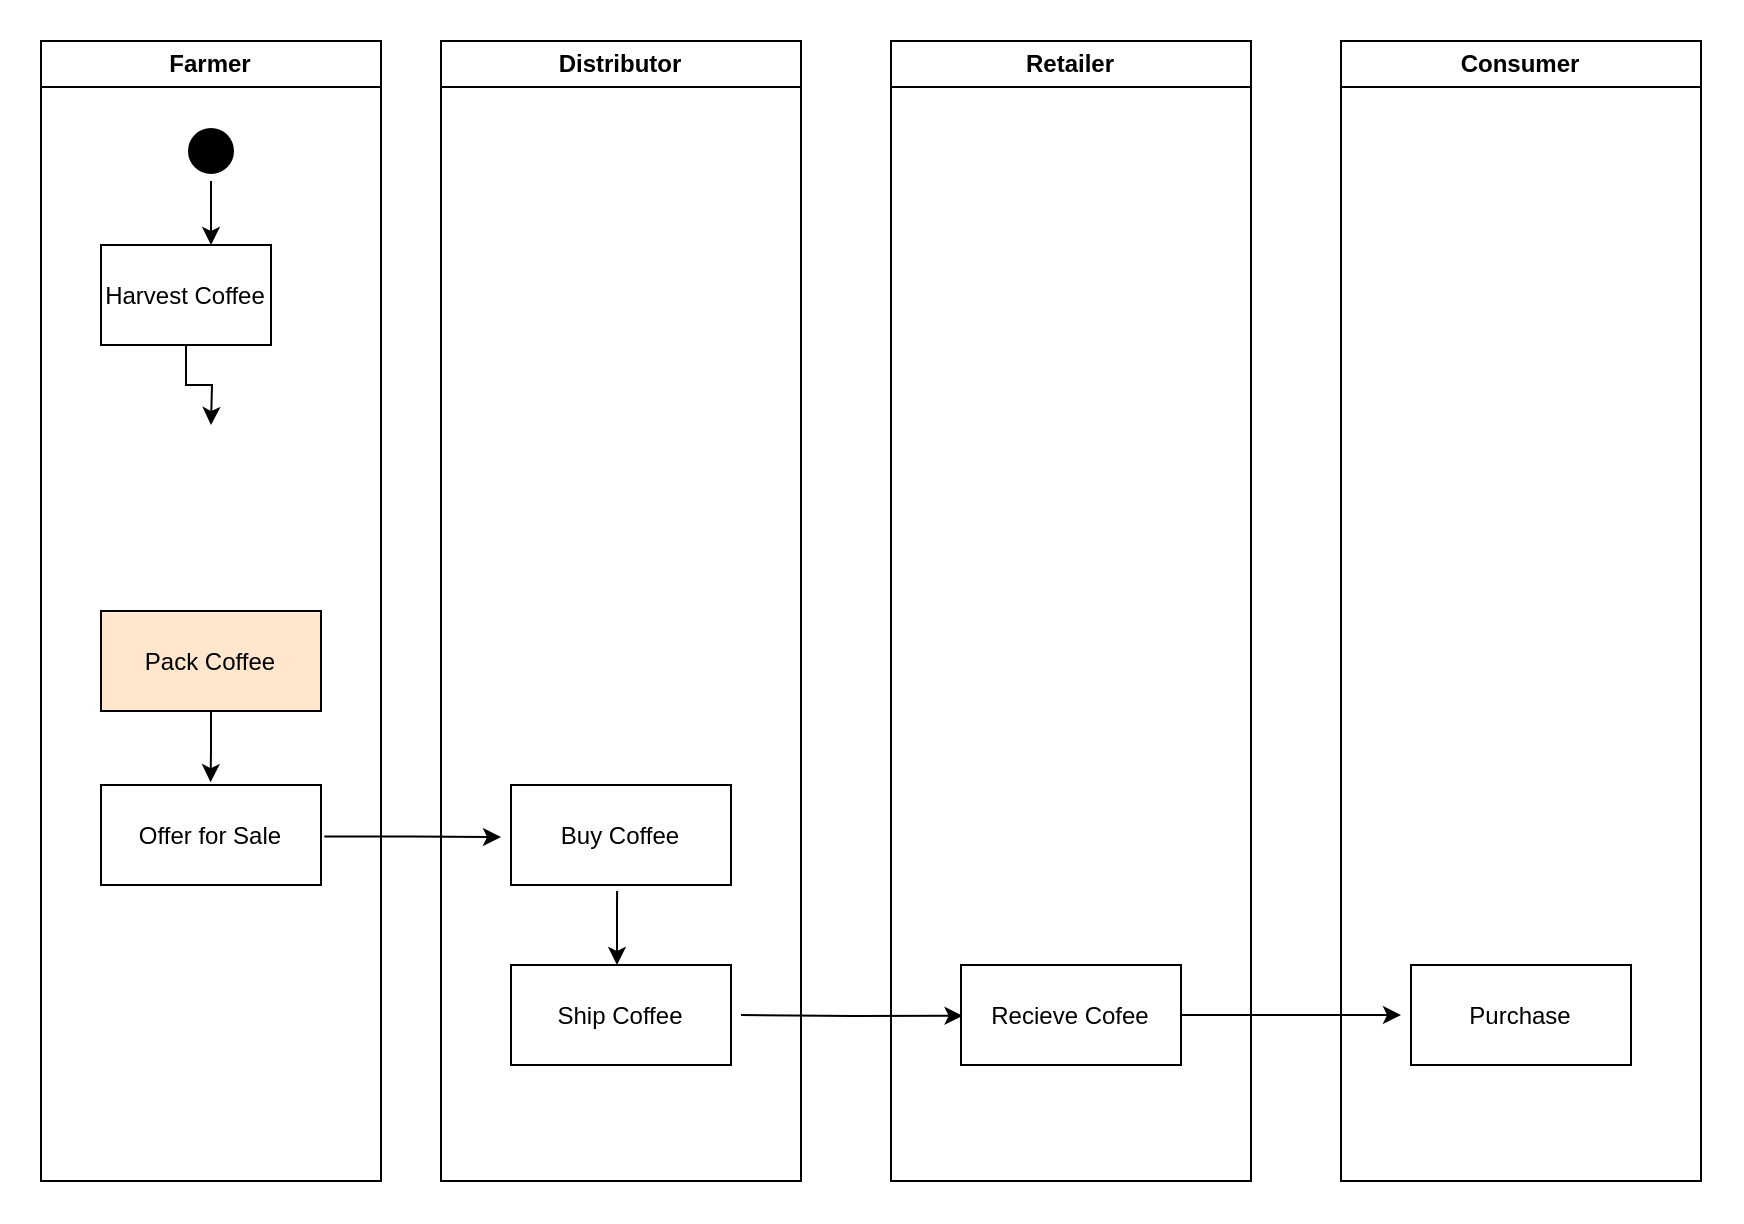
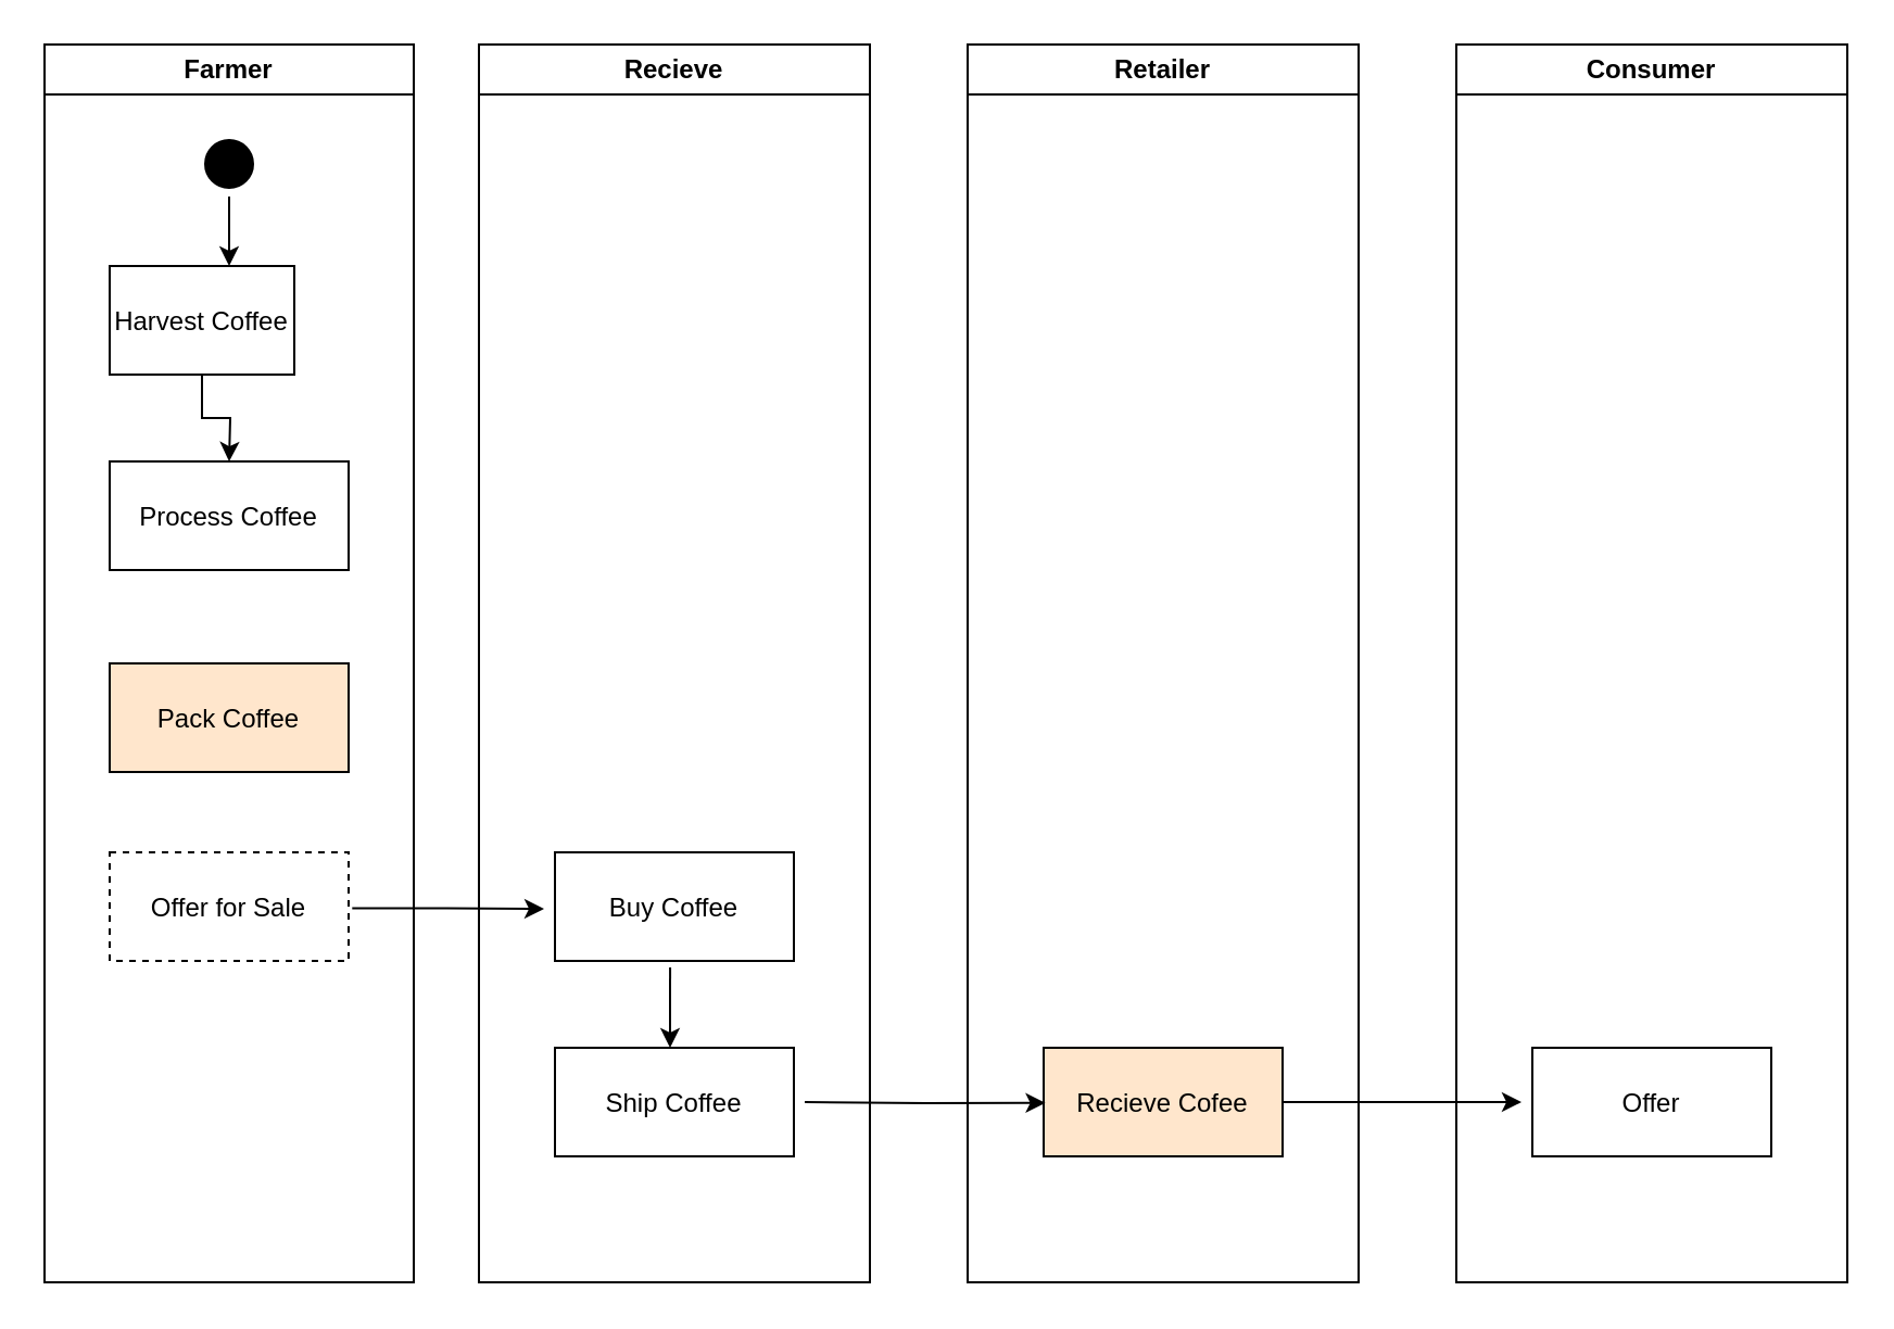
  <mxCell id="0" />
  <mxCell id="1" parent="0" />
  <mxCell id="2" value="Farmer" style="swimlane;whiteSpace=wrap" parent="1" vertex="1"><mxGeometry x="20" y="20" width="170" height="570" as="geometry" /></mxCell>
  <mxCell id="3" value="" style="edgeStyle=orthogonalEdgeStyle;rounded=0;orthogonalLoop=1;jettySize=auto;html=1;" edge="1" parent="2" source="4"><mxGeometry relative="1" as="geometry"><mxPoint x="85" y="102" as="targetPoint" /></mxGeometry></mxCell>
  <mxCell id="4" value="" style="ellipse;shape=startState;fillColor=#000000;strokeColor=#000000;" parent="2" vertex="1"><mxGeometry x="70" y="40" width="30" height="30" as="geometry" /></mxCell>
  <mxCell id="5" value="" style="edgeStyle=orthogonalEdgeStyle;rounded=0;orthogonalLoop=1;jettySize=auto;html=1;" edge="1" parent="2" source="6"><mxGeometry relative="1" as="geometry"><mxPoint x="85" y="192" as="targetPoint" /></mxGeometry></mxCell>
  <mxCell id="6" value="Harvest Coffee" style="" parent="2" vertex="1"><mxGeometry x="30" y="102" width="85" height="50" as="geometry" /></mxCell>
- <mxCell id="8" value="" style="edgeStyle=orthogonalEdgeStyle;rounded=0;orthogonalLoop=1;jettySize=auto;html=1;entryX=0.498;entryY=-0.028;entryDx=0;entryDy=0;entryPerimeter=0;" edge="1" parent="2" source="9" target="10"><mxGeometry relative="1" as="geometry" /></mxCell>
+ <mxCell id="7" value="Process Coffee" style="" parent="2" vertex="1"><mxGeometry x="30" y="192" width="110" height="50" as="geometry" /></mxCell>
  <mxCell id="9" value="Pack Coffee" style="fillColor=#ffe6cc;" parent="2" vertex="1"><mxGeometry x="30" y="285" width="110" height="50" as="geometry" /></mxCell>
- <mxCell id="10" value="Offer for Sale" style="" vertex="1" parent="2"><mxGeometry x="30" y="372" width="110" height="50" as="geometry" /></mxCell>
- <mxCell id="11" value="Distributor" style="swimlane;whiteSpace=wrap;glass=0;" parent="1" vertex="1"><mxGeometry x="220" y="20" width="180" height="570" as="geometry" /></mxCell>
+ <mxCell id="10" value="Offer for Sale" style="dashed=1;" vertex="1" parent="2"><mxGeometry x="30" y="372" width="110" height="50" as="geometry" /></mxCell>
+ <mxCell id="11" value="Recieve" style="swimlane;whiteSpace=wrap;glass=0;" parent="1" vertex="1"><mxGeometry x="220" y="20" width="180" height="570" as="geometry" /></mxCell>
  <mxCell id="12" value="" style="edgeStyle=orthogonalEdgeStyle;rounded=0;orthogonalLoop=1;jettySize=auto;html=1;exitX=0.482;exitY=1.06;exitDx=0;exitDy=0;exitPerimeter=0;" edge="1" parent="11" source="13"><mxGeometry relative="1" as="geometry"><mxPoint x="88" y="462" as="targetPoint" /></mxGeometry></mxCell>
  <mxCell id="13" value="Buy Coffee" style="" parent="11" vertex="1"><mxGeometry x="35" y="372" width="110" height="50" as="geometry" /></mxCell>
  <mxCell id="14" value="Ship Coffee" style="" parent="11" vertex="1"><mxGeometry x="35" y="462" width="110" height="50" as="geometry" /></mxCell>
  <mxCell id="15" value="Retailer" style="swimlane;whiteSpace=wrap" parent="1" vertex="1"><mxGeometry x="445" y="20" width="180" height="570" as="geometry" /></mxCell>
- <mxCell id="16" value="Recieve Cofee" style="" parent="15" vertex="1"><mxGeometry x="35" y="462" width="110" height="50" as="geometry" /></mxCell>
+ <mxCell id="16" value="Recieve Cofee" style="fillColor=#ffe6cc;" parent="15" vertex="1"><mxGeometry x="35" y="462" width="110" height="50" as="geometry" /></mxCell>
  <mxCell id="17" value="Consumer" style="swimlane;whiteSpace=wrap" vertex="1" parent="1"><mxGeometry x="670" y="20" width="180" height="570" as="geometry" /></mxCell>
- <mxCell id="18" value="Purchase" style="" vertex="1" parent="17"><mxGeometry x="35" y="462" width="110" height="50" as="geometry" /></mxCell>
+ <mxCell id="18" value="Offer" style="" vertex="1" parent="17"><mxGeometry x="35" y="462" width="110" height="50" as="geometry" /></mxCell>
  <mxCell id="19" value="" style="edgeStyle=orthogonalEdgeStyle;rounded=0;orthogonalLoop=1;jettySize=auto;html=1;exitX=1.015;exitY=0.516;exitDx=0;exitDy=0;exitPerimeter=0;" edge="1" parent="1" source="10"><mxGeometry relative="1" as="geometry"><mxPoint x="250" y="418" as="targetPoint" /></mxGeometry></mxCell>
  <mxCell id="20" value="" style="edgeStyle=orthogonalEdgeStyle;rounded=0;orthogonalLoop=1;jettySize=auto;html=1;entryX=0.007;entryY=0.508;entryDx=0;entryDy=0;entryPerimeter=0;" edge="1" parent="1" target="16"><mxGeometry relative="1" as="geometry"><mxPoint x="370" y="507" as="sourcePoint" /></mxGeometry></mxCell>
  <mxCell id="21" value="" style="edgeStyle=orthogonalEdgeStyle;rounded=0;orthogonalLoop=1;jettySize=auto;html=1;" edge="1" parent="1"><mxGeometry relative="1" as="geometry"><mxPoint x="590" y="507" as="sourcePoint" /><mxPoint x="700" y="507" as="targetPoint" /></mxGeometry></mxCell>
